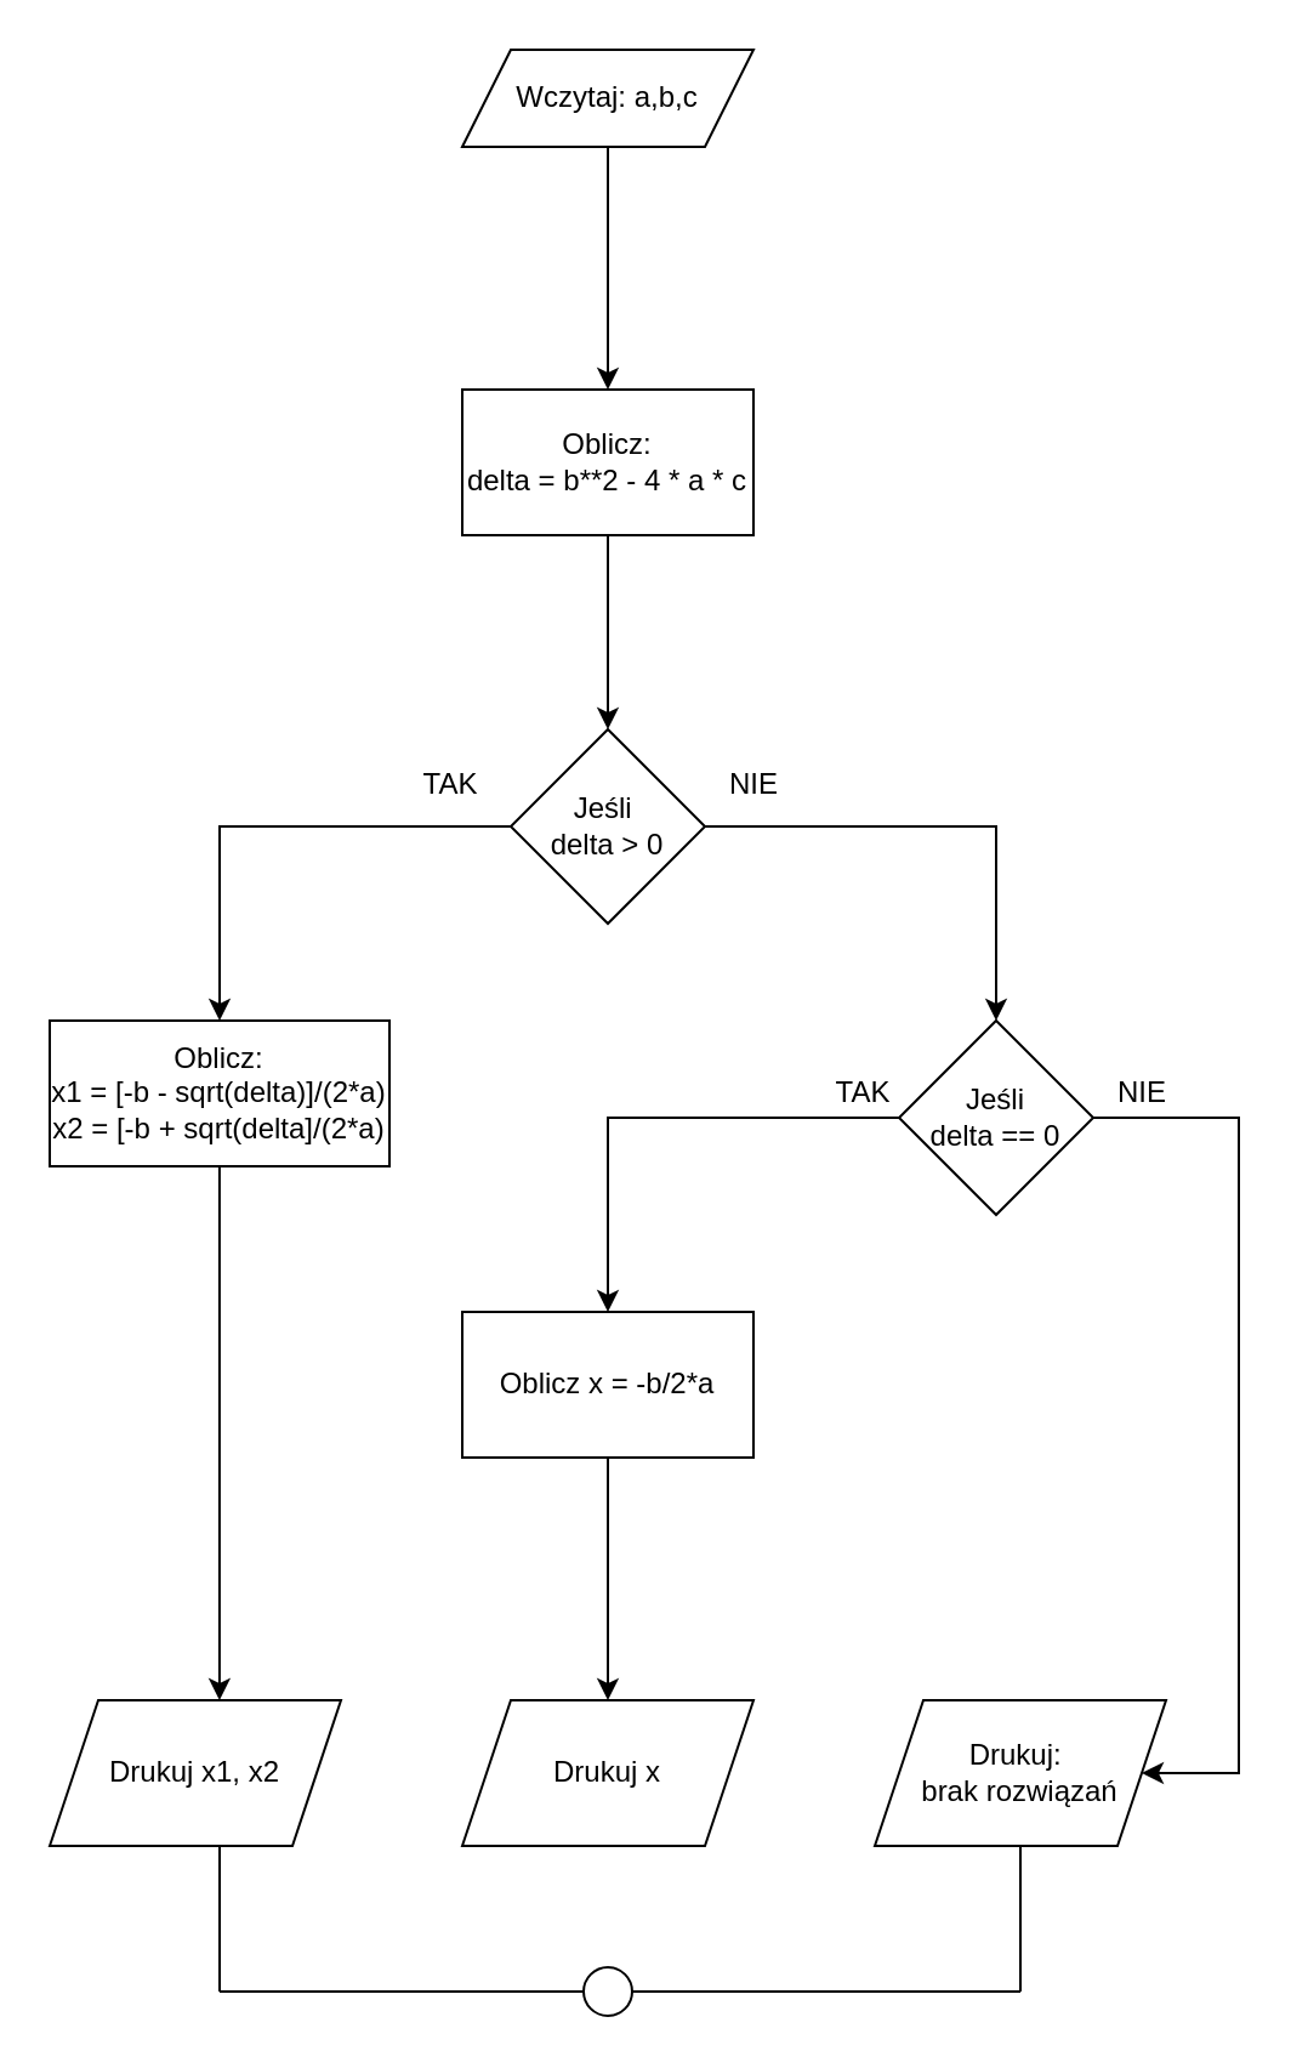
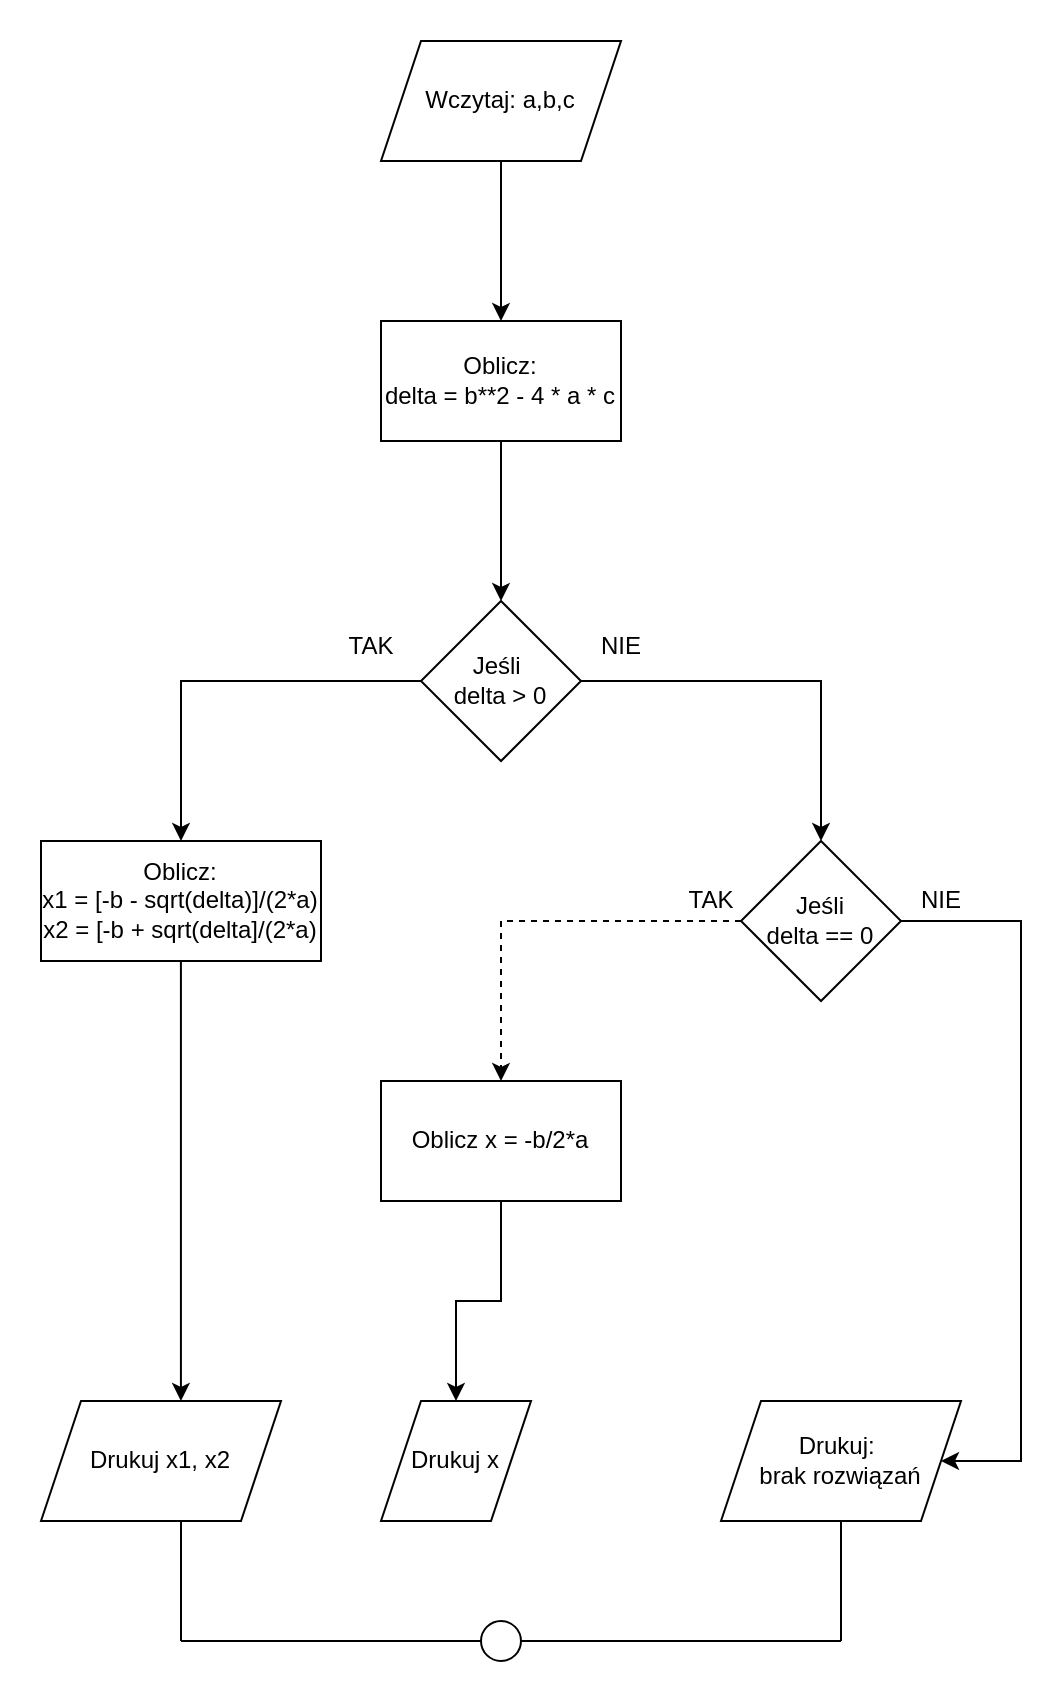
  <mxCell id="0" />
  <mxCell id="1" parent="0" />
  <mxCell id="2" style="edgeStyle=orthogonalEdgeStyle;rounded=0;orthogonalLoop=1;jettySize=auto;html=1;exitX=0.5;exitY=1;exitDx=0;exitDy=0;entryX=0.5;entryY=0;entryDx=0;entryDy=0;" edge="1" parent="1" source="3" target="5"><mxGeometry relative="1" as="geometry" /></mxCell>
- <mxCell id="3" value="Wczytaj: a,b,c" style="shape=parallelogram;perimeter=parallelogramPerimeter;whiteSpace=wrap;html=1;fixedSize=1;" vertex="1" parent="1"><mxGeometry x="190" y="20" width="120" height="40" as="geometry" /></mxCell>
+ <mxCell id="3" value="Wczytaj: a,b,c" style="shape=parallelogram;perimeter=parallelogramPerimeter;whiteSpace=wrap;html=1;fixedSize=1;" vertex="1" parent="1"><mxGeometry x="190" y="20" width="120" height="60" as="geometry" /></mxCell>
  <mxCell id="4" style="edgeStyle=orthogonalEdgeStyle;rounded=0;orthogonalLoop=1;jettySize=auto;html=1;entryX=0.5;entryY=0;entryDx=0;entryDy=0;" edge="1" parent="1" source="5" target="8"><mxGeometry relative="1" as="geometry" /></mxCell>
  <mxCell id="5" value="Oblicz:&lt;div&gt;delta = b**2 - 4 * a * c&lt;/div&gt;" style="rounded=0;whiteSpace=wrap;html=1;" vertex="1" parent="1"><mxGeometry x="190" y="160" width="120" height="60" as="geometry" /></mxCell>
  <mxCell id="6" style="edgeStyle=orthogonalEdgeStyle;rounded=0;orthogonalLoop=1;jettySize=auto;html=1;entryX=0.5;entryY=0;entryDx=0;entryDy=0;" edge="1" parent="1" source="8" target="11"><mxGeometry relative="1" as="geometry" /></mxCell>
  <mxCell id="7" style="edgeStyle=orthogonalEdgeStyle;rounded=0;orthogonalLoop=1;jettySize=auto;html=1;entryX=0.5;entryY=0;entryDx=0;entryDy=0;" edge="1" parent="1" source="8" target="18"><mxGeometry relative="1" as="geometry" /></mxCell>
  <mxCell id="8" value="Jeśli&amp;nbsp;&lt;div&gt;delta &amp;gt; 0&lt;/div&gt;" style="rhombus;whiteSpace=wrap;html=1;" vertex="1" parent="1"><mxGeometry x="210" y="300" width="80" height="80" as="geometry" /></mxCell>
- <mxCell id="9" style="edgeStyle=orthogonalEdgeStyle;rounded=0;orthogonalLoop=1;jettySize=auto;html=1;exitX=0;exitY=0.5;exitDx=0;exitDy=0;entryX=0.5;entryY=0;entryDx=0;entryDy=0;" edge="1" parent="1" source="11" target="14"><mxGeometry relative="1" as="geometry"><Array as="points"><mxPoint x="250" y="460" /><mxPoint x="250" y="540" /></Array></mxGeometry></mxCell>
+ <mxCell id="9" style="edgeStyle=orthogonalEdgeStyle;rounded=0;orthogonalLoop=1;jettySize=auto;html=1;exitX=0;exitY=0.5;exitDx=0;exitDy=0;entryX=0.5;entryY=0;entryDx=0;entryDy=0;dashed=1;" edge="1" parent="1" source="11" target="14"><mxGeometry relative="1" as="geometry"><Array as="points"><mxPoint x="250" y="460" /><mxPoint x="250" y="540" /></Array></mxGeometry></mxCell>
  <mxCell id="10" style="edgeStyle=orthogonalEdgeStyle;rounded=0;orthogonalLoop=1;jettySize=auto;html=1;" edge="1" parent="1" source="11" target="16"><mxGeometry relative="1" as="geometry"><mxPoint x="540" y="690" as="targetPoint" /><Array as="points"><mxPoint x="510" y="460" /></Array></mxGeometry></mxCell>
  <mxCell id="11" value="Jeśli&lt;div&gt;delta == 0&lt;/div&gt;" style="rhombus;whiteSpace=wrap;html=1;" vertex="1" parent="1"><mxGeometry x="370" y="420" width="80" height="80" as="geometry" /></mxCell>
  <mxCell id="12" value="NIE" style="text;html=1;align=center;verticalAlign=middle;resizable=0;points=[];autosize=1;strokeColor=none;fillColor=none;" vertex="1" parent="1"><mxGeometry x="290" y="308" width="40" height="30" as="geometry" /></mxCell>
  <mxCell id="13" style="edgeStyle=orthogonalEdgeStyle;rounded=0;orthogonalLoop=1;jettySize=auto;html=1;" edge="1" parent="1" source="14" target="20"><mxGeometry relative="1" as="geometry" /></mxCell>
  <mxCell id="14" value="Oblicz x = -b/2*a" style="rounded=0;whiteSpace=wrap;html=1;" vertex="1" parent="1"><mxGeometry x="190" y="540" width="120" height="60" as="geometry" /></mxCell>
  <mxCell id="15" value="TAK" style="text;html=1;align=center;verticalAlign=middle;resizable=0;points=[];autosize=1;strokeColor=none;fillColor=none;" vertex="1" parent="1"><mxGeometry x="330" y="435" width="50" height="30" as="geometry" /></mxCell>
  <mxCell id="16" value="Drukuj:&amp;nbsp;&lt;div&gt;brak rozwiązań&lt;/div&gt;" style="shape=parallelogram;perimeter=parallelogramPerimeter;whiteSpace=wrap;html=1;fixedSize=1;" vertex="1" parent="1"><mxGeometry x="360" y="700" width="120" height="60" as="geometry" /></mxCell>
  <mxCell id="17" value="NIE" style="text;html=1;align=center;verticalAlign=middle;resizable=0;points=[];autosize=1;strokeColor=none;fillColor=none;" vertex="1" parent="1"><mxGeometry x="450" y="435" width="40" height="30" as="geometry" /></mxCell>
  <mxCell id="18" value="Oblicz:&lt;div&gt;x1 = [-b - sqrt(delta)]/(2*a)&lt;/div&gt;&lt;div&gt;x2 = [-b + sqrt(delta]/(2*a)&lt;/div&gt;" style="rounded=0;whiteSpace=wrap;html=1;" vertex="1" parent="1"><mxGeometry x="20" y="420" width="140" height="60" as="geometry" /></mxCell>
  <mxCell id="19" value="TAK" style="text;html=1;align=center;verticalAlign=middle;resizable=0;points=[];autosize=1;strokeColor=none;fillColor=none;" vertex="1" parent="1"><mxGeometry x="160" y="308" width="50" height="30" as="geometry" /></mxCell>
- <mxCell id="20" value="Drukuj x" style="shape=parallelogram;perimeter=parallelogramPerimeter;whiteSpace=wrap;html=1;fixedSize=1;" vertex="1" parent="1"><mxGeometry x="190" y="700" width="120" height="60" as="geometry" /></mxCell>
+ <mxCell id="20" value="Drukuj x" style="shape=parallelogram;perimeter=parallelogramPerimeter;whiteSpace=wrap;html=1;fixedSize=1;" vertex="1" parent="1"><mxGeometry x="190" y="700" width="75" height="60" as="geometry" /></mxCell>
  <mxCell id="21" value="Drukuj x1, x2" style="shape=parallelogram;perimeter=parallelogramPerimeter;whiteSpace=wrap;html=1;fixedSize=1;" vertex="1" parent="1"><mxGeometry x="20" y="700" width="120" height="60" as="geometry" /></mxCell>
  <mxCell id="22" style="edgeStyle=orthogonalEdgeStyle;rounded=0;orthogonalLoop=1;jettySize=auto;html=1;entryX=0.583;entryY=0;entryDx=0;entryDy=0;entryPerimeter=0;" edge="1" parent="1" source="18" target="21"><mxGeometry relative="1" as="geometry" /></mxCell>
  <mxCell id="23" value="" style="endArrow=none;html=1;rounded=0;" edge="1" parent="1"><mxGeometry width="50" height="50" relative="1" as="geometry"><mxPoint x="90" y="820" as="sourcePoint" /><mxPoint x="90" y="760" as="targetPoint" /></mxGeometry></mxCell>
  <mxCell id="24" value="" style="endArrow=none;html=1;rounded=0;" edge="1" parent="1"><mxGeometry width="50" height="50" relative="1" as="geometry"><mxPoint x="420" y="820" as="sourcePoint" /><mxPoint x="420" y="760" as="targetPoint" /></mxGeometry></mxCell>
  <mxCell id="25" value="" style="endArrow=none;html=1;rounded=0;" edge="1" parent="1" source="27"><mxGeometry width="50" height="50" relative="1" as="geometry"><mxPoint x="90" y="820" as="sourcePoint" /><mxPoint x="420" y="820" as="targetPoint" /><Array as="points"><mxPoint x="250" y="820" /></Array></mxGeometry></mxCell>
  <mxCell id="26" value="" style="endArrow=none;html=1;rounded=0;" edge="1" parent="1" target="27"><mxGeometry width="50" height="50" relative="1" as="geometry"><mxPoint x="90" y="820" as="sourcePoint" /><mxPoint x="420" y="820" as="targetPoint" /><Array as="points" /></mxGeometry></mxCell>
  <mxCell id="27" value="" style="ellipse;whiteSpace=wrap;html=1;aspect=fixed;" vertex="1" parent="1"><mxGeometry x="240" y="810" width="20" height="20" as="geometry" /></mxCell>
